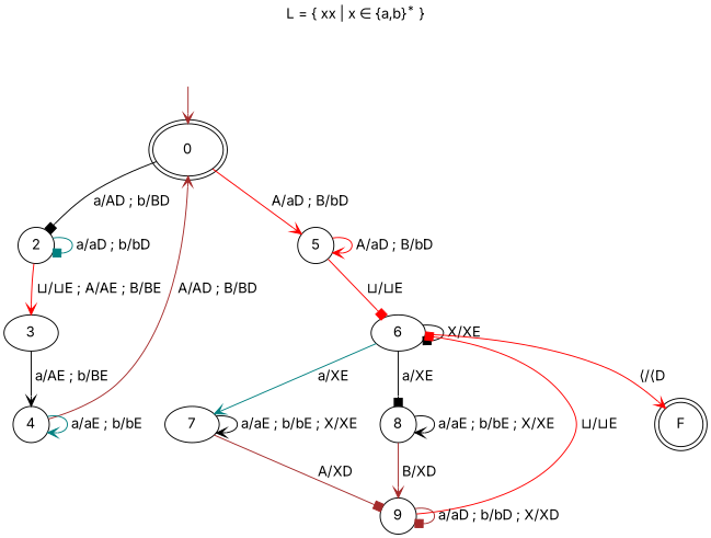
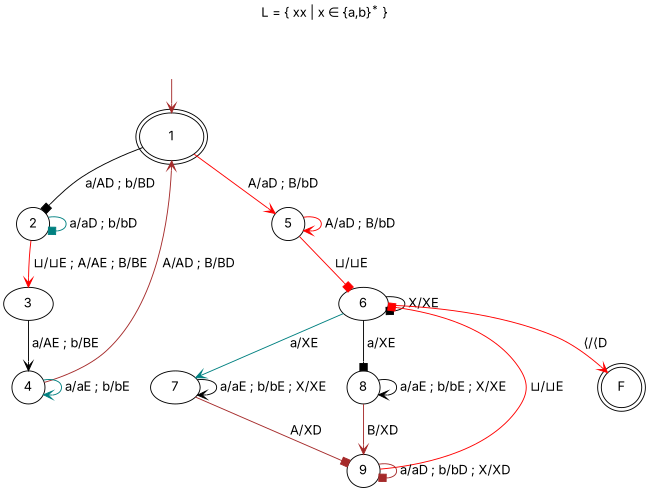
  digraph {
    fontname=Inter
    label=<L = { xx | x &isin; {a,b}<sup>*</sup> }>
    labelloc=t
    node [fontname=Inter shape=circle]
    edge [arrowhead=vee color=black fontname=Inter]
    _nil [style=invis shape=""]
-   1 [peripheries=2 shape=ellipse label=0]
+   1 [peripheries=2 shape=ellipse]
    2
    5
    3 [shape=ellipse]
    6 [shape=ellipse]
    4
    7 [shape=ellipse]
    8
    F [peripheries=2]
    9
    _nil -> 1 [color=brown]
    1 -> 2 [arrowhead=box label=" a/AD ; b/BD "]
    1 -> 5 [color=red label=" A/aD ; B/bD "]
    2 -> 2 [arrowhead=box color=teal label=" a/aD ; b/bD "]
    2 -> 3 [color=red label=" ⊔/⊔E ; A/AE ; B/BE "]
    5 -> 5 [color=red label=" A/aD ; B/bD "]
    5 -> 6 [arrowhead=box color=red label=" ⊔/⊔E "]
    3 -> 4 [label=" a/AE ; b/BE "]
    6 -> 6 [arrowhead=box label=" X/XE "]
    6 -> 7 [color=teal label=" a/XE "]
    6 -> 8 [arrowhead=box label=" a/XE "]
    6 -> F [color=red label=" ⟨/⟨D "]
    4 -> 1 [color=brown label=" A/AD ; B/BD "]
    4 -> 4 [color=teal label=" a/aE ; b/bE "]
    7 -> 7 [label=" a/aE ; b/bE ; X/XE "]
    7 -> 9 [arrowhead=box color=brown label=" A/XD "]
    8 -> 8 [label=" a/aE ; b/bE ; X/XE "]
    8 -> 9 [color=brown label=" B/XD "]
    9 -> 6 [arrowhead=box color=red label=" ⊔/⊔E "]
    9 -> 9 [arrowhead=box color=brown label=" a/aD ; b/bD ; X/XD "]
  }
